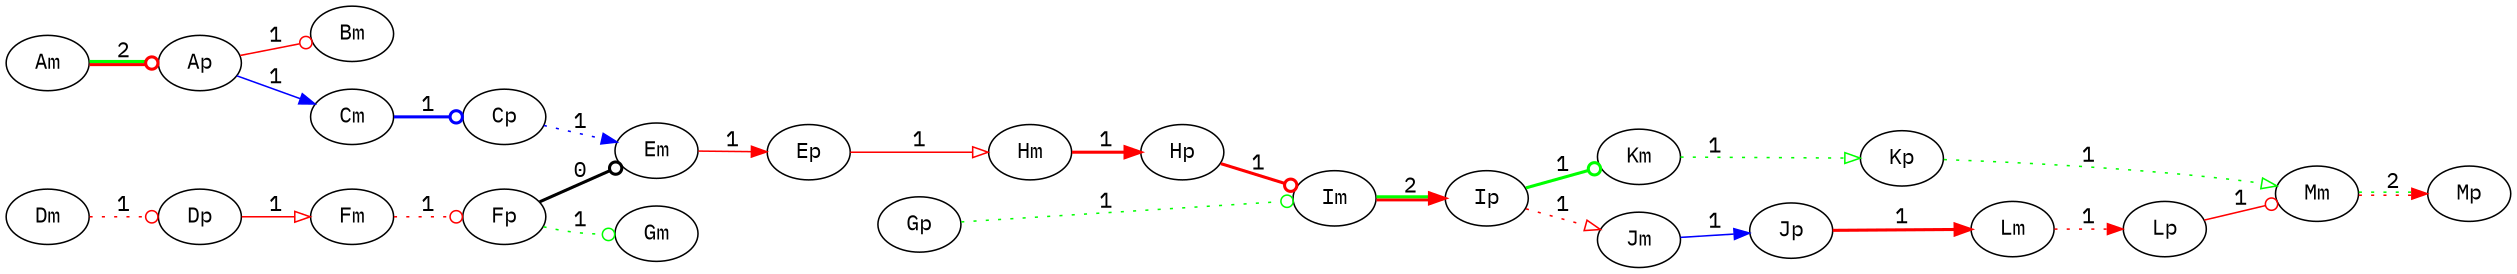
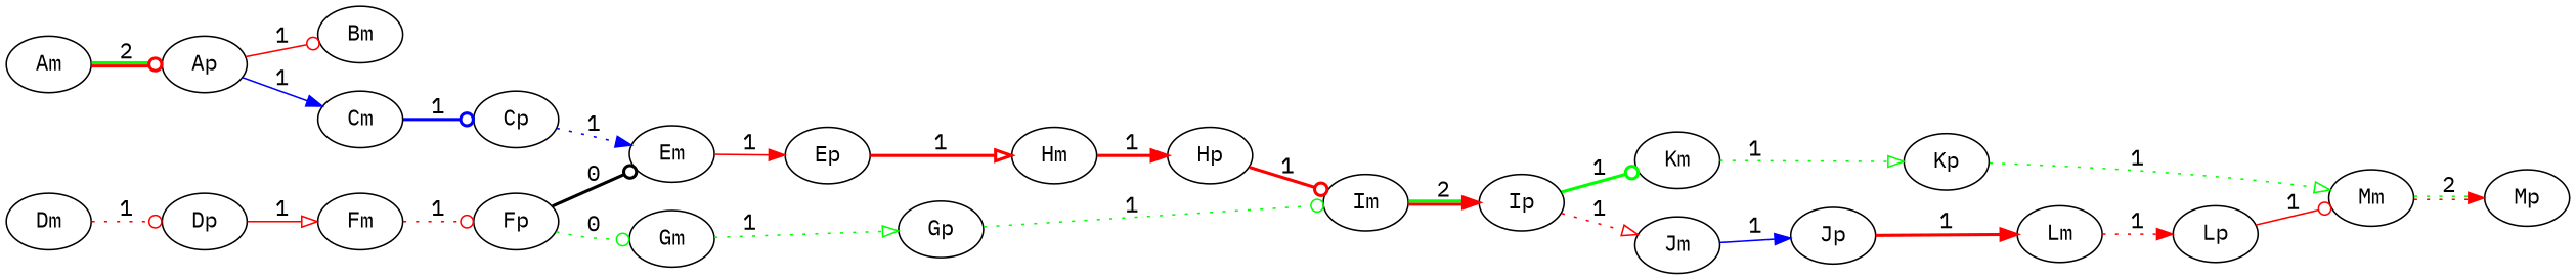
  digraph {
    fontname="IBM Plex Mono"
    rankdir=LR
    node [fontname="IBM Plex Mono"]
    edge [arrowhead=odot color=red fontname="IBM Plex Mono" style=dotted]
    Am
    Ap
    Bm
    Cm
    Cp
    Em
    Dm
    Dp
    Fm
    Ep
    Hm
    Fp
    Gm
    Hp
    Im
    Gp
    Ip
    Km
    Jm
    Kp
    Jp
    Mm
    Lm
    Mp
    Lp
    Am -> Ap [color="red:green" label=2 style=bold]
    Ap -> Bm [label=1 style=solid]
    Ap -> Cm [arrowhead=normal color=blue label=1 style=solid]
    Cm -> Cp [color=blue label=1 style=bold]
    Cp -> Em [arrowhead=normal color=blue label=1]
    Em -> Ep [arrowhead=normal label=1 style=solid]
    Dm -> Dp [label=1]
    Dp -> Fm [arrowhead=onormal label=1 style=solid]
    Fm -> Fp [label=1]
-   Ep -> Hm [arrowhead=onormal label=1 style=solid]
+   Ep -> Hm [arrowhead=onormal label=1 style=bold]
    Hm -> Hp [arrowhead=normal label=1 style=bold]
    Fp -> Em [label=0 style=bold color=""]
-   Fp -> Gm [color=green label=1]
+   Fp -> Gm [color=green label=0]
+   Gm -> Gp [arrowhead=onormal color=green label=1]
    Hp -> Im [label=1 style=bold]
    Im -> Ip [arrowhead=normal color="red:green" label=2 style=bold]
    Gp -> Im [color=green label=1]
    Ip -> Km [color=green label=1 style=bold]
    Ip -> Jm [arrowhead=onormal label=1]
    Km -> Kp [arrowhead=onormal color=green label=1]
    Jm -> Jp [arrowhead=normal color=blue label=1 style=solid]
    Kp -> Mm [arrowhead=onormal color=green label=1]
    Jp -> Lm [arrowhead=normal label=1 style=bold]
    Mm -> Mp [arrowhead=normal color="red:green" label=2]
    Lm -> Lp [arrowhead=normal label=1]
    Lp -> Mm [label=1 style=solid]
  }
